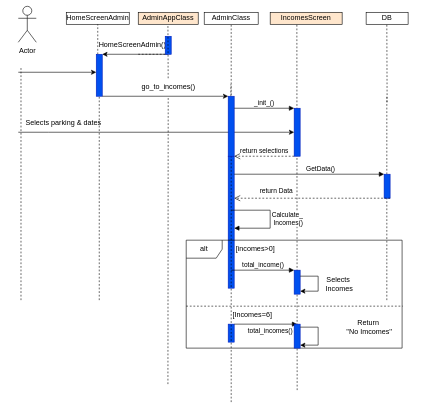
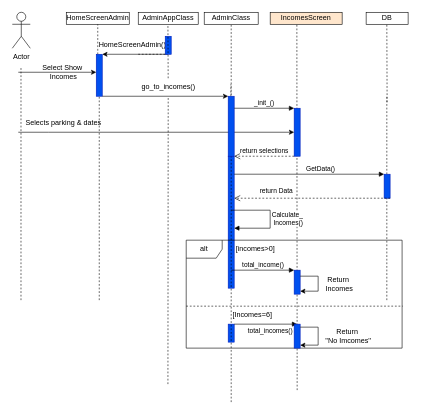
  <mxCell id="0" />
  <mxCell id="1" parent="0" />
- <mxCell id="2" value="Actor" style="shape=umlActor;verticalLabelPosition=bottom;verticalAlign=top;html=1;outlineConnect=0;" parent="1" vertex="1"><mxGeometry x="30" y="10" width="30" height="60" as="geometry" /></mxCell>
+ <mxCell id="2" value="Actor" style="shape=umlActor;verticalLabelPosition=bottom;verticalAlign=top;html=1;outlineConnect=0;" parent="1" vertex="1"><mxGeometry x="20" y="20" width="30" height="60" as="geometry" /></mxCell>
  <mxCell id="3" value="DB" style="rounded=0;whiteSpace=wrap;html=1;" parent="1" vertex="1"><mxGeometry x="610" y="20" width="70" height="20" as="geometry" /></mxCell>
  <mxCell id="4" value="IncomesScreen" style="rounded=0;whiteSpace=wrap;html=1;fillColor=#ffe6cc;" parent="1" vertex="1"><mxGeometry x="450" y="20" width="120" height="20" as="geometry" /></mxCell>
  <mxCell id="5" value="HomeScreenAdmin" style="rounded=0;whiteSpace=wrap;html=1;" parent="1" vertex="1"><mxGeometry x="110" y="20" width="105" height="20" as="geometry" /></mxCell>
  <mxCell id="6" value="" style="endArrow=none;dashed=1;html=1;rounded=0;" parent="1" edge="1"><mxGeometry width="50" height="50" relative="1" as="geometry"><mxPoint x="34.5" y="500" as="sourcePoint" /><mxPoint x="34.5" y="110" as="targetPoint" /></mxGeometry></mxCell>
  <mxCell id="7" value="" style="endArrow=none;dashed=1;html=1;rounded=0;" parent="1" edge="1"><mxGeometry width="50" height="50" relative="1" as="geometry"><mxPoint x="645" y="170" as="sourcePoint" /><mxPoint x="644.5" y="40" as="targetPoint" /></mxGeometry></mxCell>
  <mxCell id="8" value="" style="endArrow=none;dashed=1;html=1;rounded=0;entryX=0.5;entryY=1;entryDx=0;entryDy=0;" parent="1" source="10" target="5" edge="1"><mxGeometry width="50" height="50" relative="1" as="geometry"><mxPoint x="165" y="500" as="sourcePoint" /><mxPoint x="170" y="100" as="targetPoint" /></mxGeometry></mxCell>
  <mxCell id="9" value="" style="endArrow=none;dashed=1;html=1;rounded=0;entryX=0.5;entryY=1;entryDx=0;entryDy=0;" parent="1" target="10" edge="1"><mxGeometry width="50" height="50" relative="1" as="geometry"><mxPoint x="165" y="500" as="sourcePoint" /><mxPoint x="165" y="40" as="targetPoint" /></mxGeometry></mxCell>
  <mxCell id="10" value="" style="html=1;points=[[0,0,0,0,5],[0,1,0,0,-5],[1,0,0,0,5],[1,1,0,0,-5]];perimeter=orthogonalPerimeter;outlineConnect=0;targetShapes=umlLifeline;portConstraint=eastwest;newEdgeStyle={&quot;curved&quot;:0,&quot;rounded&quot;:0};fillColor=#0050ef;fontColor=#ffffff;strokeColor=#001DBC;" parent="1" vertex="1"><mxGeometry x="160" y="90" width="10" height="70" as="geometry" /></mxCell>
  <mxCell id="11" value="" style="endArrow=none;dashed=1;html=1;rounded=0;" parent="1" source="29" edge="1"><mxGeometry width="50" height="50" relative="1" as="geometry"><mxPoint x="644.5" y="500" as="sourcePoint" /><mxPoint x="644.5" y="160" as="targetPoint" /></mxGeometry></mxCell>
  <mxCell id="12" value="" style="endArrow=classic;html=1;rounded=0;" parent="1" target="10" edge="1"><mxGeometry width="50" height="50" relative="1" as="geometry"><mxPoint x="30" y="120" as="sourcePoint" /><mxPoint x="150" y="110" as="targetPoint" /></mxGeometry></mxCell>
+ <mxCell id="13" value="Select Show&amp;nbsp;&lt;div&gt;Incomes&lt;/div&gt;" style="text;html=1;align=center;verticalAlign=middle;resizable=0;points=[];autosize=1;strokeColor=none;fillColor=none;" parent="1" vertex="1"><mxGeometry x="60" y="100" width="90" height="40" as="geometry" /></mxCell>
  <mxCell id="14" value="" style="endArrow=none;dashed=1;html=1;rounded=0;" parent="1" source="17" target="15" edge="1"><mxGeometry width="50" height="50" relative="1" as="geometry"><mxPoint x="390" y="500" as="sourcePoint" /><mxPoint x="489.5" y="190" as="targetPoint" /></mxGeometry></mxCell>
  <mxCell id="15" value="AdminClass" style="rounded=0;whiteSpace=wrap;html=1;" parent="1" vertex="1"><mxGeometry x="340" y="20" width="90" height="20" as="geometry" /></mxCell>
  <mxCell id="16" value="" style="endArrow=none;dashed=1;html=1;rounded=0;" parent="1" edge="1" source="52"><mxGeometry width="50" height="50" relative="1" as="geometry"><mxPoint x="385" y="670" as="sourcePoint" /><mxPoint x="384.5" y="140" as="targetPoint" /></mxGeometry></mxCell>
  <mxCell id="17" value="" style="html=1;points=[[0,0,0,0,5],[0,1,0,0,-5],[1,0,0,0,5],[1,1,0,0,-5]];perimeter=orthogonalPerimeter;outlineConnect=0;targetShapes=umlLifeline;portConstraint=eastwest;newEdgeStyle={&quot;curved&quot;:0,&quot;rounded&quot;:0};fillColor=#0050ef;fontColor=#ffffff;strokeColor=#001DBC;" parent="1" vertex="1"><mxGeometry x="380" y="260" width="10" height="220" as="geometry" /></mxCell>
  <mxCell id="18" value="" style="endArrow=classic;html=1;rounded=0;entryX=1;entryY=0;entryDx=0;entryDy=5;entryPerimeter=0;" parent="1" edge="1"><mxGeometry width="50" height="50" relative="1" as="geometry"><mxPoint x="280" y="90" as="sourcePoint" /><mxPoint x="170" y="90" as="targetPoint" /></mxGeometry></mxCell>
  <mxCell id="19" value="HomeScreenAdmin()" style="text;html=1;align=center;verticalAlign=middle;resizable=0;points=[];autosize=1;strokeColor=none;fillColor=none;" parent="1" vertex="1"><mxGeometry x="150" y="60" width="140" height="30" as="geometry" /></mxCell>
  <mxCell id="20" style="edgeStyle=orthogonalEdgeStyle;rounded=0;orthogonalLoop=1;jettySize=auto;html=1;exitX=0.5;exitY=1;exitDx=0;exitDy=0;" parent="1" source="4" target="4" edge="1"><mxGeometry relative="1" as="geometry" /></mxCell>
  <mxCell id="21" value="" style="endArrow=classic;html=1;rounded=0;" parent="1" edge="1"><mxGeometry width="50" height="50" relative="1" as="geometry"><mxPoint x="170" y="160" as="sourcePoint" /><mxPoint x="380" y="160" as="targetPoint" /></mxGeometry></mxCell>
  <mxCell id="22" value="" style="endArrow=none;dashed=1;html=1;rounded=0;" parent="1" edge="1"><mxGeometry width="50" height="50" relative="1" as="geometry"><mxPoint x="495" y="650" as="sourcePoint" /><mxPoint x="494.5" y="40" as="targetPoint" /><Array as="points" /></mxGeometry></mxCell>
  <mxCell id="23" value="" style="html=1;points=[[0,0,0,0,5],[0,1,0,0,-5],[1,0,0,0,5],[1,1,0,0,-5]];perimeter=orthogonalPerimeter;outlineConnect=0;targetShapes=umlLifeline;portConstraint=eastwest;newEdgeStyle={&quot;curved&quot;:0,&quot;rounded&quot;:0};fillColor=#0050ef;fontColor=#ffffff;strokeColor=#001DBC;" parent="1" vertex="1"><mxGeometry x="490" y="180" width="10" height="80" as="geometry" /></mxCell>
  <mxCell id="24" value="" style="endArrow=classic;html=1;rounded=0;" parent="1" target="23" edge="1"><mxGeometry width="50" height="50" relative="1" as="geometry"><mxPoint x="30" y="220" as="sourcePoint" /><mxPoint x="150" y="220" as="targetPoint" /><Array as="points"><mxPoint x="80" y="220" /></Array></mxGeometry></mxCell>
  <mxCell id="25" value="Selects parking &amp;amp; dates" style="text;html=1;align=center;verticalAlign=middle;resizable=0;points=[];autosize=1;strokeColor=none;fillColor=none;" parent="1" vertex="1"><mxGeometry x="30" y="190" width="150" height="30" as="geometry" /></mxCell>
  <mxCell id="26" value="return selections" style="html=1;verticalAlign=bottom;endArrow=open;dashed=1;endSize=8;curved=0;rounded=0;" parent="1" target="17" edge="1"><mxGeometry relative="1" as="geometry"><mxPoint x="490" y="260" as="sourcePoint" /><mxPoint x="410" y="260" as="targetPoint" /></mxGeometry></mxCell>
  <mxCell id="27" value="GetData()" style="html=1;verticalAlign=bottom;endArrow=block;curved=0;rounded=0;" parent="1" source="17" edge="1"><mxGeometry x="0.154" width="80" relative="1" as="geometry"><mxPoint x="400" y="290" as="sourcePoint" /><mxPoint x="640" y="290" as="targetPoint" /><mxPoint as="offset" /></mxGeometry></mxCell>
  <mxCell id="28" value="" style="endArrow=none;dashed=1;html=1;rounded=0;" parent="1" target="29" edge="1"><mxGeometry width="50" height="50" relative="1" as="geometry"><mxPoint x="644.5" y="500" as="sourcePoint" /><mxPoint x="644.5" y="160" as="targetPoint" /></mxGeometry></mxCell>
  <mxCell id="29" value="" style="html=1;points=[[0,0,0,0,5],[0,1,0,0,-5],[1,0,0,0,5],[1,1,0,0,-5]];perimeter=orthogonalPerimeter;outlineConnect=0;targetShapes=umlLifeline;portConstraint=eastwest;newEdgeStyle={&quot;curved&quot;:0,&quot;rounded&quot;:0};fillColor=#0050ef;fontColor=#ffffff;strokeColor=#001DBC;" parent="1" vertex="1"><mxGeometry x="640" y="290" width="10" height="40" as="geometry" /></mxCell>
  <mxCell id="30" value="return Data" style="html=1;verticalAlign=bottom;endArrow=open;dashed=1;endSize=8;curved=0;rounded=0;" parent="1" edge="1"><mxGeometry x="0.462" y="-4" relative="1" as="geometry"><mxPoint x="650" y="330" as="sourcePoint" /><mxPoint x="390" y="330" as="targetPoint" /><mxPoint as="offset" /></mxGeometry></mxCell>
  <mxCell id="31" value="alt" style="shape=umlFrame;whiteSpace=wrap;html=1;pointerEvents=0;" parent="1" vertex="1"><mxGeometry x="310" y="400" width="360" height="180" as="geometry" /></mxCell>
  <mxCell id="32" value="[incomes&amp;gt;0]" style="text;html=1;align=center;verticalAlign=middle;resizable=0;points=[];autosize=1;strokeColor=none;fillColor=none;" parent="1" vertex="1"><mxGeometry x="380" y="400" width="90" height="30" as="geometry" /></mxCell>
  <mxCell id="33" value="Calculate_&amp;nbsp;&lt;div&gt;Incomes()&lt;/div&gt;" style="html=1;verticalAlign=bottom;endArrow=block;curved=0;rounded=0;" parent="1" target="17" edge="1"><mxGeometry x="0.226" y="-30" width="80" relative="1" as="geometry"><mxPoint x="385" y="350" as="sourcePoint" /><mxPoint x="400" y="380" as="targetPoint" /><Array as="points"><mxPoint x="450" y="350" /><mxPoint x="450" y="380" /></Array><mxPoint x="30" y="30" as="offset" /></mxGeometry></mxCell>
  <mxCell id="34" value="total_income()" style="html=1;verticalAlign=bottom;endArrow=block;curved=0;rounded=0;" parent="1" edge="1"><mxGeometry width="80" relative="1" as="geometry"><mxPoint x="385" y="450" as="sourcePoint" /><mxPoint x="490" y="450" as="targetPoint" /></mxGeometry></mxCell>
  <mxCell id="35" value="" style="html=1;points=[[0,0,0,0,5],[0,1,0,0,-5],[1,0,0,0,5],[1,1,0,0,-5]];perimeter=orthogonalPerimeter;outlineConnect=0;targetShapes=umlLifeline;portConstraint=eastwest;newEdgeStyle={&quot;curved&quot;:0,&quot;rounded&quot;:0};fillColor=#0050ef;fontColor=#ffffff;strokeColor=#001DBC;" parent="1" vertex="1"><mxGeometry x="490" y="450" width="10" height="40" as="geometry" /></mxCell>
  <mxCell id="36" value="" style="edgeStyle=none;orthogonalLoop=1;jettySize=auto;html=1;rounded=0;entryX=1;entryY=1;entryDx=0;entryDy=-5;entryPerimeter=0;" parent="1" target="35" edge="1"><mxGeometry width="100" relative="1" as="geometry"><mxPoint x="500" y="460" as="sourcePoint" /><mxPoint x="590" y="460" as="targetPoint" /><Array as="points"><mxPoint x="530" y="460" /><mxPoint x="530" y="485" /></Array></mxGeometry></mxCell>
- <mxCell id="37" value="Selects&amp;nbsp;&lt;div&gt;Incomes&lt;/div&gt;" style="text;html=1;align=center;verticalAlign=middle;resizable=0;points=[];autosize=1;strokeColor=none;fillColor=none;" parent="1" vertex="1"><mxGeometry x="530" y="453" width="70" height="40" as="geometry" /></mxCell>
+ <mxCell id="37" value="Return&amp;nbsp;&lt;div&gt;Incomes&lt;/div&gt;" style="text;html=1;align=center;verticalAlign=middle;resizable=0;points=[];autosize=1;strokeColor=none;fillColor=none;" parent="1" vertex="1"><mxGeometry x="530" y="453" width="70" height="40" as="geometry" /></mxCell>
  <mxCell id="38" value="" style="endArrow=none;dashed=1;html=1;rounded=0;entryX=1.003;entryY=0.722;entryDx=0;entryDy=0;entryPerimeter=0;" parent="1" edge="1"><mxGeometry width="50" height="50" relative="1" as="geometry"><mxPoint x="310" y="510" as="sourcePoint" /><mxPoint x="671.08" y="510" as="targetPoint" /><Array as="points"><mxPoint x="390" y="510.04" /></Array></mxGeometry></mxCell>
  <mxCell id="39" value="[Incomes=6]" style="text;html=1;align=center;verticalAlign=middle;resizable=0;points=[];autosize=1;strokeColor=none;fillColor=none;" parent="1" vertex="1"><mxGeometry x="375" y="510" width="90" height="30" as="geometry" /></mxCell>
  <mxCell id="40" value="" style="html=1;points=[[0,0,0,0,5],[0,1,0,0,-5],[1,0,0,0,5],[1,1,0,0,-5]];perimeter=orthogonalPerimeter;outlineConnect=0;targetShapes=umlLifeline;portConstraint=eastwest;newEdgeStyle={&quot;curved&quot;:0,&quot;rounded&quot;:0};fillColor=#0050ef;fontColor=#ffffff;strokeColor=#001DBC;" parent="1" vertex="1"><mxGeometry x="380" y="540" width="10" height="30" as="geometry" /></mxCell>
  <mxCell id="41" value="total_incomes()" style="html=1;verticalAlign=bottom;endArrow=block;curved=0;rounded=0;" parent="1" edge="1"><mxGeometry x="0.143" y="-20" width="80" relative="1" as="geometry"><mxPoint x="390" y="540" as="sourcePoint" /><mxPoint x="495" y="540" as="targetPoint" /><mxPoint as="offset" /></mxGeometry></mxCell>
  <mxCell id="42" value="" style="html=1;points=[[0,0,0,0,5],[0,1,0,0,-5],[1,0,0,0,5],[1,1,0,0,-5]];perimeter=orthogonalPerimeter;outlineConnect=0;targetShapes=umlLifeline;portConstraint=eastwest;newEdgeStyle={&quot;curved&quot;:0,&quot;rounded&quot;:0};fillColor=#0050ef;fontColor=#ffffff;strokeColor=#001DBC;" parent="1" vertex="1"><mxGeometry x="490" y="540" width="10" height="40" as="geometry" /></mxCell>
- <mxCell id="43" value="Return&amp;nbsp;&lt;div&gt;''No Imcomes''&lt;/div&gt;" style="text;html=1;align=center;verticalAlign=middle;resizable=0;points=[];autosize=1;strokeColor=none;fillColor=none;" parent="1" vertex="1"><mxGeometry x="565" y="525" width="100" height="40" as="geometry" /></mxCell>
+ <mxCell id="43" value="Return&amp;nbsp;&lt;div&gt;''No Imcomes''&lt;/div&gt;" style="text;html=1;align=center;verticalAlign=middle;resizable=0;points=[];autosize=1;strokeColor=none;fillColor=none;" parent="1" vertex="1"><mxGeometry x="530" y="540" width="100" height="40" as="geometry" /></mxCell>
  <mxCell id="44" value="" style="edgeStyle=none;orthogonalLoop=1;jettySize=auto;html=1;rounded=0;entryX=1;entryY=1;entryDx=0;entryDy=-5;entryPerimeter=0;exitX=1;exitY=0;exitDx=0;exitDy=5;exitPerimeter=0;" parent="1" source="42" target="42" edge="1"><mxGeometry width="100" relative="1" as="geometry"><mxPoint x="510" y="550" as="sourcePoint" /><mxPoint x="510" y="575" as="targetPoint" /><Array as="points"><mxPoint x="530" y="545" /><mxPoint x="530" y="575" /></Array></mxGeometry></mxCell>
- <mxCell id="45" value="AdminAppClass" style="html=1;whiteSpace=wrap;fillColor=#ffe6cc;" parent="1" vertex="1"><mxGeometry x="230" y="20" width="100" height="20" as="geometry" /></mxCell>
+ <mxCell id="45" value="AdminAppClass" style="html=1;whiteSpace=wrap;" parent="1" vertex="1"><mxGeometry x="230" y="20" width="100" height="20" as="geometry" /></mxCell>
  <mxCell id="46" value="" style="endArrow=none;dashed=1;html=1;rounded=0;" parent="1" target="47" edge="1"><mxGeometry width="50" height="50" relative="1" as="geometry"><mxPoint x="230" y="90" as="sourcePoint" /><mxPoint x="280" y="40" as="targetPoint" /></mxGeometry></mxCell>
  <mxCell id="47" value="" style="html=1;points=[[0,0,0,0,5],[0,1,0,0,-5],[1,0,0,0,5],[1,1,0,0,-5]];perimeter=orthogonalPerimeter;outlineConnect=0;targetShapes=umlLifeline;portConstraint=eastwest;newEdgeStyle={&quot;curved&quot;:0,&quot;rounded&quot;:0};fillColor=#0050ef;fontColor=#ffffff;strokeColor=#001DBC;" parent="1" vertex="1"><mxGeometry x="275" y="60" width="10" height="30" as="geometry" /></mxCell>
  <mxCell id="48" value="" style="endArrow=none;dashed=1;html=1;rounded=0;" parent="1" source="50" edge="1"><mxGeometry width="50" height="50" relative="1" as="geometry"><mxPoint x="279.5" y="640" as="sourcePoint" /><mxPoint x="279.5" y="40" as="targetPoint" /></mxGeometry></mxCell>
  <mxCell id="49" value="" style="endArrow=none;dashed=1;html=1;rounded=0;" parent="1" target="50" edge="1"><mxGeometry width="50" height="50" relative="1" as="geometry"><mxPoint x="279.5" y="640" as="sourcePoint" /><mxPoint x="279.5" y="40" as="targetPoint" /></mxGeometry></mxCell>
  <mxCell id="50" value="go_to_incomes()" style="text;html=1;align=center;verticalAlign=middle;resizable=0;points=[];autosize=1;strokeColor=none;fillColor=none;" parent="1" vertex="1"><mxGeometry x="225" y="130" width="110" height="30" as="geometry" /></mxCell>
  <mxCell id="51" value="" style="endArrow=none;dashed=1;html=1;rounded=0;" edge="1" parent="1" target="52"><mxGeometry width="50" height="50" relative="1" as="geometry"><mxPoint x="385" y="670" as="sourcePoint" /><mxPoint x="384.5" y="140" as="targetPoint" /></mxGeometry></mxCell>
  <mxCell id="52" value="" style="html=1;points=[[0,0,0,0,5],[0,1,0,0,-5],[1,0,0,0,5],[1,1,0,0,-5]];perimeter=orthogonalPerimeter;outlineConnect=0;targetShapes=umlLifeline;portConstraint=eastwest;newEdgeStyle={&quot;curved&quot;:0,&quot;rounded&quot;:0};fillColor=#0050ef;fontColor=#ffffff;strokeColor=#001DBC;" vertex="1" parent="1"><mxGeometry x="380" y="160" width="10" height="100" as="geometry" /></mxCell>
  <mxCell id="53" value="_init_()" style="html=1;verticalAlign=bottom;endArrow=block;curved=0;rounded=0;" edge="1" parent="1" target="23"><mxGeometry width="80" relative="1" as="geometry"><mxPoint x="390" y="180" as="sourcePoint" /><mxPoint x="470" y="180" as="targetPoint" /></mxGeometry></mxCell>
